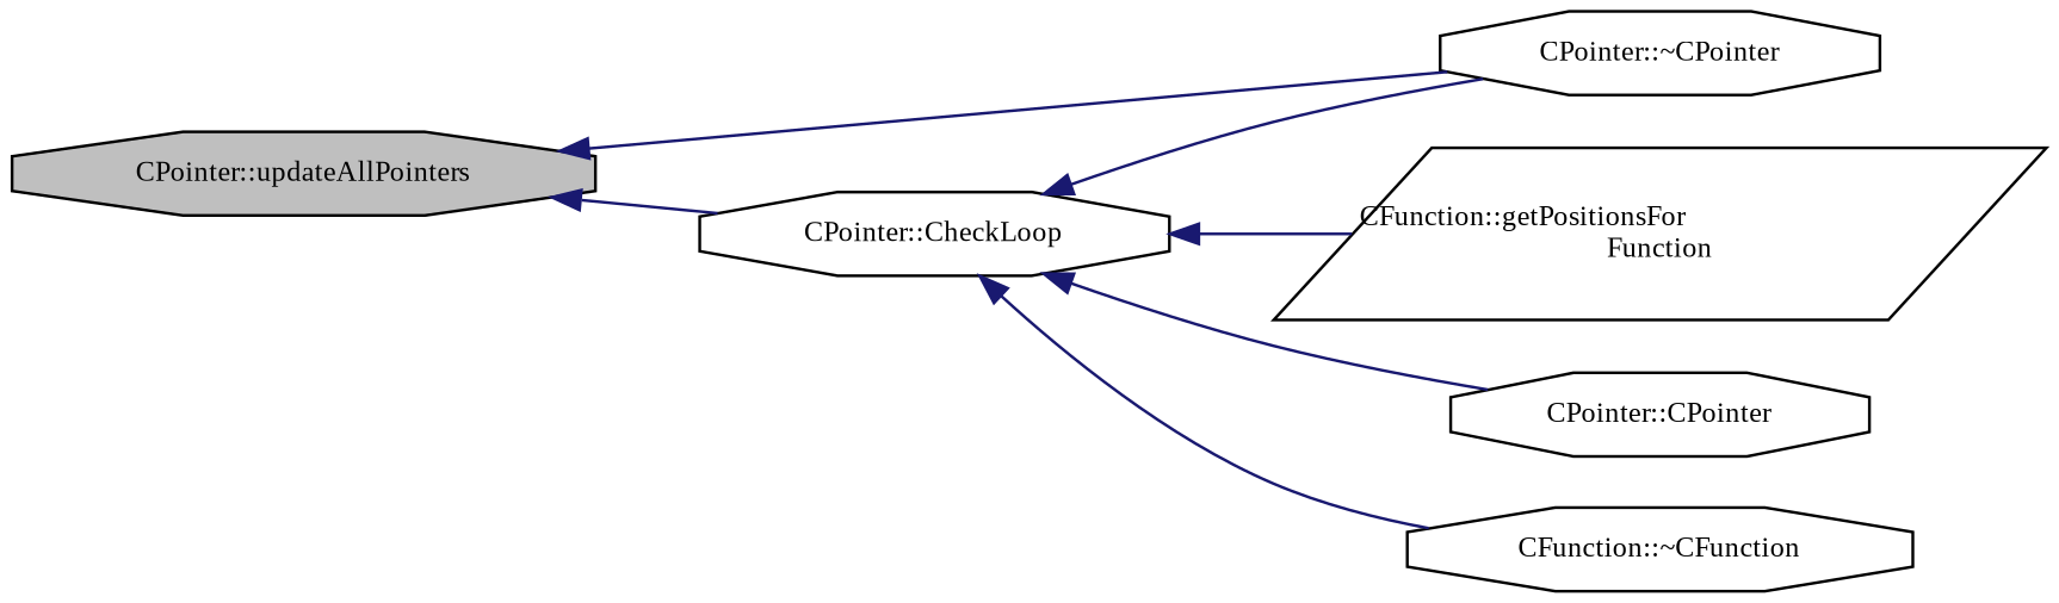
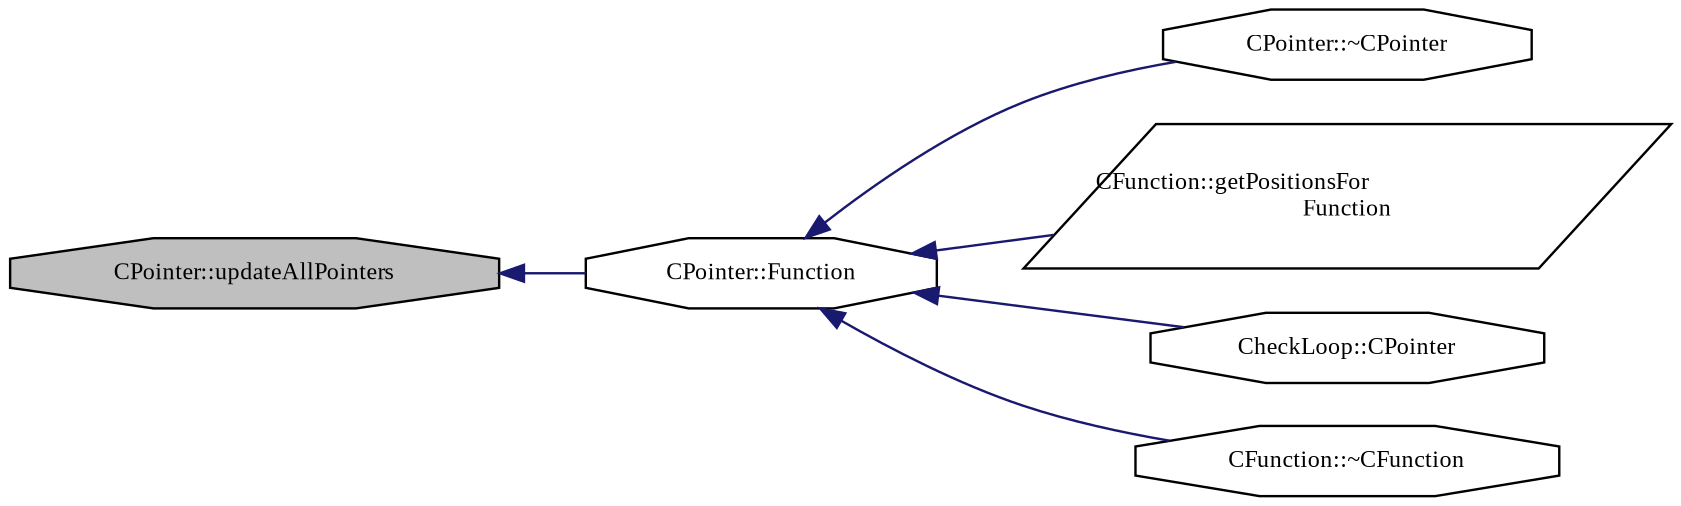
  digraph {
    fontname="Liberation Serif"
    rankdir=LR
    node [color=black fillcolor=white fontname="Liberation Serif" fontsize=10 shape=octagon style=filled]
    edge [color=midnightblue dir=back fontname="Liberation Serif" fontsize=10 labelfontname=Helvetica labelfontsize=10 style=solid]
    n1 [fillcolor=grey75 fontcolor=black height=0.2 label="CPointer::updateAllPointers" width=0.4]
-   n2 [height=0.2 label="CPointer::CheckLoop" width=0.4]
+   n2 [height=0.2 label="CPointer::Function" width=0.4]
    n3 [height=0.2 label="CPointer::~CPointer" width=0.4]
    n4 [height=0.2 label="CFunction::getPositionsFor\lFunction" shape=parallelogram width=0.4]
-   n5 [height=0.2 label="CPointer::CPointer" width=0.4]
+   n5 [height=0.2 label="CheckLoop::CPointer" width=0.4]
    n6 [height=0.2 label="CFunction::~CFunction" width=0.4]
    n1 -> n2
-   n1 -> n3
    n2 -> n3
    n2 -> n4
    n2 -> n5
    n2 -> n6
  }
